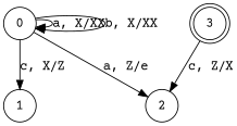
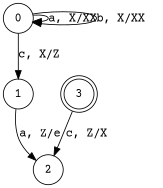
  digraph {
    fontname="Courier Prime"
    rankdir=TB
    node [fontname="Courier Prime" shape=circle]
    edge [fontname="Courier Prime"]
    0
    1
    2
    3 [shape=doublecircle]
    0 -> 0 [label="a, X/XX"]
    0 -> 0 [label="b, X/XX"]
    0 -> 1 [label="c, X/Z"]
-   0 -> 2 [label="a, Z/e"]
+   1 -> 2 [label="a, Z/e"]
    3 -> 2 [label="c, Z/X"]
  }
